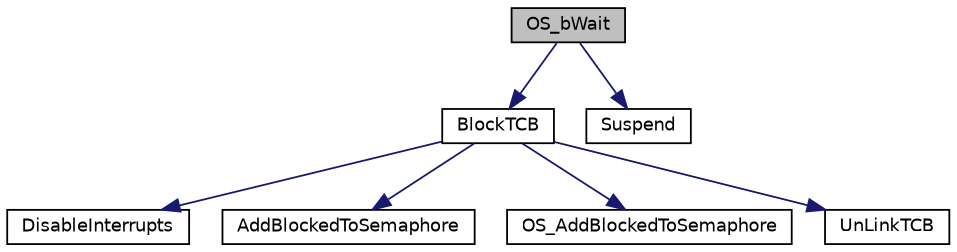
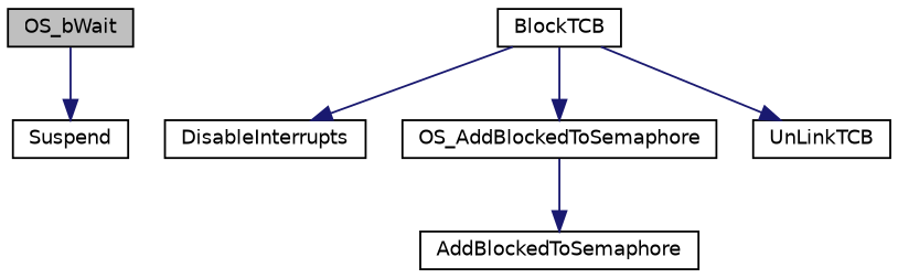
  digraph {
    rankdir=TB
    node [color=black fillcolor=white fontname=Helvetica fontsize=10 shape=record style=filled]
    edge [color=midnightblue fontname=Helvetica fontsize=10 labelfontname=Helvetica labelfontsize=10 style=solid]
    n1 [fillcolor=grey75 fontcolor=black height=0.2 label=OS_bWait width=0.4]
    n2 [height=0.2 label=BlockTCB width=0.4]
    n3 [height=0.2 label=Suspend width=0.4]
    n4 [height=0.2 label=DisableInterrupts width=0.4]
    n5 [height=0.2 label=AddBlockedToSemaphore width=0.4]
    n6 [height=0.2 label=OS_AddBlockedToSemaphore width=0.4]
    n7 [height=0.2 label=UnLinkTCB width=0.4]
-   n1 -> n2
    n1 -> n3
    n2 -> n4
-   n2 -> n5
+   n6 -> n5
    n2 -> n6
    n2 -> n7
  }
